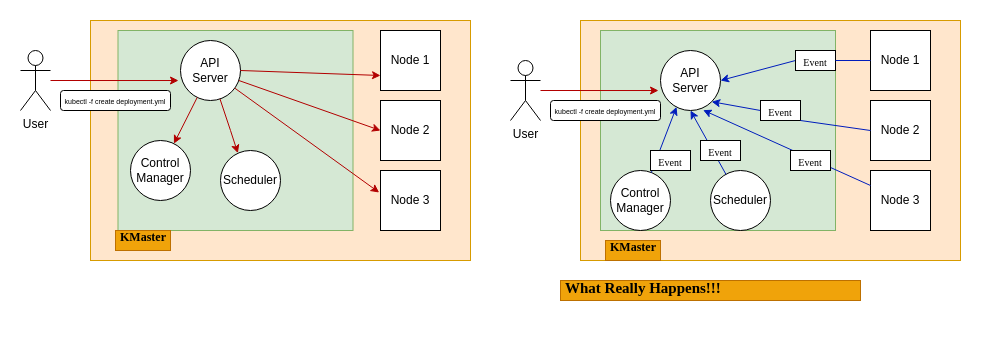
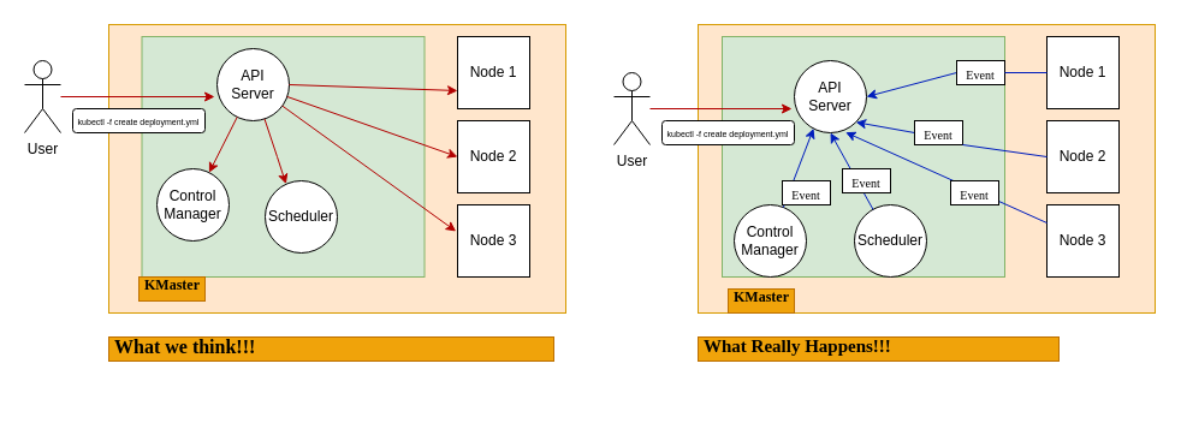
  <mxCell id="0" />
  <mxCell id="1" parent="0" />
  <mxCell id="2" value="" style="rounded=0;whiteSpace=wrap;html=1;fillColor=#ffe6cc;strokeColor=#d79b00;" vertex="1" parent="1"><mxGeometry x="90" y="20" width="380" height="240" as="geometry" /></mxCell>
  <mxCell id="3" value="&lt;span style=&quot;color: rgba(0, 0, 0, 0); font-family: monospace; font-size: 0px; text-align: start;&quot;&gt;%3CmxGraphModel%3E%3Croot%3E%3CmxCell%20id%3D%220%22%2F%3E%3CmxCell%20id%3D%221%22%20parent%3D%220%22%2F%3E%3CmxCell%20id%3D%222%22%20value%3D%22%22%20style%3D%22endArrow%3Dclassic%3Bhtml%3D1%3Brounded%3D0%3BfontFamily%3DTimes%20New%20Roman%3BfontSize%3D15%3B%22%20edge%3D%221%22%20parent%3D%221%22%3E%3CmxGeometry%20width%3D%2250%22%20height%3D%2250%22%20relative%3D%221%22%20as%3D%22geometry%22%3E%3CmxPoint%20x%3D%22600%22%20y%3D%22260.741%22%20as%3D%22sourcePoint%22%2F%3E%3CmxPoint%20x%3D%22600%22%20y%3D%22279.259%22%20as%3D%22targetPoint%22%2F%3E%3CArray%20as%3D%22points%22%3E%3CmxPoint%20x%3D%22530%22%20y%3D%22290%22%2F%3E%3C%2FArray%3E%3C%2FmxGeometry%3E%3C%2FmxCell%3E%3C%2Froot%3E%3C%2FmxGraphModel%3E&lt;/span&gt;" style="rounded=0;whiteSpace=wrap;html=1;fillColor=#d5e8d4;strokeColor=#82b366;" vertex="1" parent="1"><mxGeometry x="117.5" y="30" width="235" height="200" as="geometry" /></mxCell>
  <mxCell id="4" value="API Server" style="ellipse;whiteSpace=wrap;html=1;aspect=fixed;" vertex="1" parent="1"><mxGeometry x="180" y="40" width="60" height="60" as="geometry" /></mxCell>
  <mxCell id="5" value="Control Manager" style="ellipse;whiteSpace=wrap;html=1;aspect=fixed;" vertex="1" parent="1"><mxGeometry x="130" y="140" width="60" height="60" as="geometry" /></mxCell>
  <mxCell id="6" value="Scheduler" style="ellipse;whiteSpace=wrap;html=1;aspect=fixed;" vertex="1" parent="1"><mxGeometry x="220" y="150" width="60" height="60" as="geometry" /></mxCell>
  <mxCell id="7" value="User" style="shape=umlActor;verticalLabelPosition=bottom;verticalAlign=top;html=1;outlineConnect=0;" vertex="1" parent="1"><mxGeometry x="20" y="50" width="30" height="60" as="geometry" /></mxCell>
  <mxCell id="8" value="&lt;font style=&quot;font-size: 7px;&quot;&gt;kubectl -f create deployment.yml&lt;/font&gt;" style="rounded=1;whiteSpace=wrap;html=1;" vertex="1" parent="1"><mxGeometry x="60" y="90" width="110" height="20" as="geometry" /></mxCell>
  <mxCell id="9" value="Node 1" style="rounded=0;whiteSpace=wrap;html=1;" vertex="1" parent="1"><mxGeometry x="380" y="30" width="60" height="60" as="geometry" /></mxCell>
  <mxCell id="10" value="Node 2" style="rounded=0;whiteSpace=wrap;html=1;" vertex="1" parent="1"><mxGeometry x="380" y="100" width="60" height="60" as="geometry" /></mxCell>
  <mxCell id="11" value="Node 3" style="rounded=0;whiteSpace=wrap;html=1;" vertex="1" parent="1"><mxGeometry x="380" y="170" width="60" height="60" as="geometry" /></mxCell>
  <mxCell id="12" value="" style="endArrow=classic;html=1;rounded=0;entryX=0;entryY=0.75;entryDx=0;entryDy=0;exitX=1;exitY=0.5;exitDx=0;exitDy=0;fillColor=#e51400;strokeColor=#B20000;" edge="1" parent="1" source="4" target="9"><mxGeometry width="50" height="50" relative="1" as="geometry"><mxPoint x="370" y="150" as="sourcePoint" /><mxPoint x="420" y="100" as="targetPoint" /></mxGeometry></mxCell>
  <mxCell id="13" value="" style="endArrow=classic;html=1;rounded=0;entryX=0;entryY=0.5;entryDx=0;entryDy=0;fillColor=#e51400;strokeColor=#B20000;" edge="1" parent="1" source="4" target="10"><mxGeometry width="50" height="50" relative="1" as="geometry"><mxPoint x="370" y="150" as="sourcePoint" /><mxPoint x="420" y="100" as="targetPoint" /></mxGeometry></mxCell>
  <mxCell id="14" value="" style="endArrow=classic;html=1;rounded=0;entryX=-0.022;entryY=0.367;entryDx=0;entryDy=0;entryPerimeter=0;fillColor=#e51400;strokeColor=#B20000;" edge="1" parent="1" source="4" target="11"><mxGeometry width="50" height="50" relative="1" as="geometry"><mxPoint x="370" y="150" as="sourcePoint" /><mxPoint x="420" y="100" as="targetPoint" /></mxGeometry></mxCell>
  <mxCell id="15" value="&lt;h1&gt;&lt;br&gt;&lt;/h1&gt;" style="text;html=1;strokeColor=none;fillColor=none;align=center;verticalAlign=middle;whiteSpace=wrap;rounded=0;" vertex="1" parent="1"><mxGeometry x="100" y="300" width="100" height="30" as="geometry" /></mxCell>
  <mxCell id="16" value="" style="endArrow=classic;html=1;rounded=0;fontFamily=Times New Roman;fontSize=15;entryX=0.289;entryY=0.044;entryDx=0;entryDy=0;entryPerimeter=0;fillColor=#e51400;strokeColor=#B20000;" edge="1" parent="1" source="4" target="6"><mxGeometry width="50" height="50" relative="1" as="geometry"><mxPoint x="270" y="350" as="sourcePoint" /><mxPoint x="320" y="300" as="targetPoint" /><Array as="points"><mxPoint x="230" y="130" /></Array></mxGeometry></mxCell>
  <mxCell id="17" value="" style="endArrow=classic;html=1;rounded=0;fontFamily=Times New Roman;fontSize=15;fillColor=#e51400;strokeColor=#B20000;" edge="1" parent="1" source="4" target="5"><mxGeometry width="50" height="50" relative="1" as="geometry"><mxPoint x="130" y="120" as="sourcePoint" /><mxPoint x="180" y="70" as="targetPoint" /></mxGeometry></mxCell>
  <mxCell id="18" value="" style="endArrow=classic;html=1;rounded=0;fontFamily=Times New Roman;fontSize=15;entryX=-0.033;entryY=0.667;entryDx=0;entryDy=0;entryPerimeter=0;fillColor=#e51400;strokeColor=#B20000;" edge="1" parent="1" source="7" target="4"><mxGeometry width="50" height="50" relative="1" as="geometry"><mxPoint x="40" y="95" as="sourcePoint" /><mxPoint x="90" y="45" as="targetPoint" /></mxGeometry></mxCell>
+ <mxCell id="19" value="&lt;h1&gt;&lt;font style=&quot;font-size: 16px;&quot;&gt;What we think!!!&lt;/font&gt;&lt;/h1&gt;" style="text;html=1;strokeColor=#BD7000;fillColor=#f0a30a;spacing=5;spacingTop=-20;whiteSpace=wrap;overflow=hidden;rounded=0;fontFamily=Times New Roman;fontSize=7;fontColor=#000000;" vertex="1" parent="1"><mxGeometry x="90" y="280" width="370" height="20" as="geometry" /></mxCell>
  <mxCell id="20" value="" style="rounded=0;whiteSpace=wrap;html=1;fillColor=#ffe6cc;strokeColor=#d79b00;" vertex="1" parent="1"><mxGeometry x="580" y="20" width="380" height="240" as="geometry" /></mxCell>
  <mxCell id="21" value="&lt;span style=&quot;color: rgba(0, 0, 0, 0); font-family: monospace; font-size: 0px; text-align: start;&quot;&gt;%3CmxGraphModel%3E%3Croot%3E%3CmxCell%20id%3D%220%22%2F%3E%3CmxCell%20id%3D%221%22%20parent%3D%220%22%2F%3E%3CmxCell%20id%3D%222%22%20value%3D%22%22%20style%3D%22endArrow%3Dclassic%3Bhtml%3D1%3Brounded%3D0%3BfontFamily%3DTimes%20New%20Roman%3BfontSize%3D15%3B%22%20edge%3D%221%22%20parent%3D%221%22%3E%3CmxGeometry%20width%3D%2250%22%20height%3D%2250%22%20relative%3D%221%22%20as%3D%22geometry%22%3E%3CmxPoint%20x%3D%22600%22%20y%3D%22260.741%22%20as%3D%22sourcePoint%22%2F%3E%3CmxPoint%20x%3D%22600%22%20y%3D%22279.259%22%20as%3D%22targetPoint%22%2F%3E%3CArray%20as%3D%22points%22%3E%3CmxPoint%20x%3D%22530%22%20y%3D%22290%22%2F%3E%3C%2FArray%3E%3C%2FmxGeometry%3E%3C%2FmxCell%3E%3C%2Froot%3E%3C%2FmxGraphModel%3E&lt;/span&gt;" style="rounded=0;whiteSpace=wrap;html=1;fillColor=#d5e8d4;strokeColor=#82b366;" vertex="1" parent="1"><mxGeometry x="600" y="30" width="235" height="200" as="geometry" /></mxCell>
  <mxCell id="22" value="API Server" style="ellipse;whiteSpace=wrap;html=1;aspect=fixed;" vertex="1" parent="1"><mxGeometry x="660" y="50" width="60" height="60" as="geometry" /></mxCell>
  <mxCell id="23" value="Control Manager" style="ellipse;whiteSpace=wrap;html=1;aspect=fixed;" vertex="1" parent="1"><mxGeometry x="610" y="170" width="60" height="60" as="geometry" /></mxCell>
  <mxCell id="24" value="Scheduler" style="ellipse;whiteSpace=wrap;html=1;aspect=fixed;" vertex="1" parent="1"><mxGeometry x="710" y="170" width="60" height="60" as="geometry" /></mxCell>
  <mxCell id="25" value="User" style="shape=umlActor;verticalLabelPosition=bottom;verticalAlign=top;html=1;outlineConnect=0;" vertex="1" parent="1"><mxGeometry x="510" y="60" width="30" height="60" as="geometry" /></mxCell>
  <mxCell id="26" value="&lt;font style=&quot;font-size: 7px;&quot;&gt;kubectl -f create deployment.yml&lt;/font&gt;" style="rounded=1;whiteSpace=wrap;html=1;" vertex="1" parent="1"><mxGeometry x="550" y="100" width="110" height="20" as="geometry" /></mxCell>
  <mxCell id="27" value="Node 1" style="rounded=0;whiteSpace=wrap;html=1;" vertex="1" parent="1"><mxGeometry x="870" y="30" width="60" height="60" as="geometry" /></mxCell>
  <mxCell id="28" value="Node 2" style="rounded=0;whiteSpace=wrap;html=1;" vertex="1" parent="1"><mxGeometry x="870" y="100" width="60" height="60" as="geometry" /></mxCell>
  <mxCell id="29" value="Node 3" style="rounded=0;whiteSpace=wrap;html=1;" vertex="1" parent="1"><mxGeometry x="870" y="170" width="60" height="60" as="geometry" /></mxCell>
  <mxCell id="30" value="&lt;h1&gt;&lt;br&gt;&lt;/h1&gt;" style="text;html=1;strokeColor=none;fillColor=none;align=center;verticalAlign=middle;whiteSpace=wrap;rounded=0;" vertex="1" parent="1"><mxGeometry x="590" y="310" width="100" height="30" as="geometry" /></mxCell>
  <mxCell id="31" value="" style="endArrow=classic;html=1;rounded=0;fontFamily=Times New Roman;fontSize=15;entryX=-0.033;entryY=0.667;entryDx=0;entryDy=0;entryPerimeter=0;fillColor=#e51400;strokeColor=#B20000;" edge="1" parent="1" source="25" target="22"><mxGeometry width="50" height="50" relative="1" as="geometry"><mxPoint x="530" y="105" as="sourcePoint" /><mxPoint x="580" y="55" as="targetPoint" /></mxGeometry></mxCell>
- <mxCell id="32" value="&lt;h1 style=&quot;&quot;&gt;&lt;font style=&quot;font-size: 15px;&quot;&gt;What Really Happens!!!&lt;/font&gt;&lt;/h1&gt;" style="text;html=1;strokeColor=#BD7000;fillColor=#f0a30a;spacing=5;spacingTop=-20;whiteSpace=wrap;overflow=hidden;rounded=0;fontFamily=Times New Roman;fontSize=7;fontColor=#000000;" vertex="1" parent="1"><mxGeometry x="560" y="280" width="300" height="20" as="geometry" /></mxCell>
+ <mxCell id="32" value="&lt;h1 style=&quot;&quot;&gt;&lt;font style=&quot;font-size: 15px;&quot;&gt;What Really Happens!!!&lt;/font&gt;&lt;/h1&gt;" style="text;html=1;strokeColor=#BD7000;fillColor=#f0a30a;spacing=5;spacingTop=-20;whiteSpace=wrap;overflow=hidden;rounded=0;fontFamily=Times New Roman;fontSize=7;fontColor=#000000;" vertex="1" parent="1"><mxGeometry x="580" y="280" width="300" height="20" as="geometry" /></mxCell>
  <mxCell id="33" value="" style="endArrow=classic;html=1;rounded=0;fontFamily=Times New Roman;fontSize=18;fontColor=#000000;entryX=1;entryY=0.5;entryDx=0;entryDy=0;exitX=0;exitY=0.5;exitDx=0;exitDy=0;fillColor=#0050ef;strokeColor=#001DBC;startArrow=none;" edge="1" parent="1" source="41" target="22"><mxGeometry width="50" height="50" relative="1" as="geometry"><mxPoint x="767" y="125" as="sourcePoint" /><mxPoint x="817" y="75" as="targetPoint" /></mxGeometry></mxCell>
  <mxCell id="34" value="" style="endArrow=classic;html=1;rounded=0;fontFamily=Times New Roman;fontSize=18;fontColor=#000000;entryX=1;entryY=1;entryDx=0;entryDy=0;exitX=0;exitY=0.5;exitDx=0;exitDy=0;fillColor=#0050ef;strokeColor=#001DBC;startArrow=none;" edge="1" parent="1" source="39" target="22"><mxGeometry width="50" height="50" relative="1" as="geometry"><mxPoint x="750" y="155" as="sourcePoint" /><mxPoint x="800" y="105" as="targetPoint" /></mxGeometry></mxCell>
  <mxCell id="35" value="" style="endArrow=classic;html=1;rounded=0;fontFamily=Times New Roman;fontSize=18;fontColor=#000000;exitX=0;exitY=0.25;exitDx=0;exitDy=0;entryX=0.711;entryY=0.994;entryDx=0;entryDy=0;entryPerimeter=0;fillColor=#0050ef;strokeColor=#001DBC;" edge="1" parent="1" source="29" target="22"><mxGeometry width="50" height="50" relative="1" as="geometry"><mxPoint x="810" y="215" as="sourcePoint" /><mxPoint x="860" y="165" as="targetPoint" /></mxGeometry></mxCell>
  <mxCell id="36" value="" style="endArrow=classic;html=1;rounded=0;fontFamily=Times New Roman;fontSize=18;fontColor=#000000;entryX=0.5;entryY=1;entryDx=0;entryDy=0;fillColor=#0050ef;strokeColor=#001DBC;" edge="1" parent="1" source="24" target="22"><mxGeometry width="50" height="50" relative="1" as="geometry"><mxPoint x="650" y="250" as="sourcePoint" /><mxPoint x="700" y="200" as="targetPoint" /></mxGeometry></mxCell>
  <mxCell id="37" value="" style="endArrow=classic;html=1;rounded=0;fontFamily=Times New Roman;fontSize=18;fontColor=#000000;entryX=0.267;entryY=0.939;entryDx=0;entryDy=0;entryPerimeter=0;fillColor=#0050ef;strokeColor=#001DBC;" edge="1" parent="1" source="23" target="22"><mxGeometry width="50" height="50" relative="1" as="geometry"><mxPoint x="650" y="250" as="sourcePoint" /><mxPoint x="700" y="200" as="targetPoint" /></mxGeometry></mxCell>
  <mxCell id="38" value="&lt;font style=&quot;font-size: 10px;&quot;&gt;Event&lt;/font&gt;" style="rounded=0;whiteSpace=wrap;html=1;fontFamily=Times New Roman;fontSize=18;fontColor=#000000;" vertex="1" parent="1"><mxGeometry x="790" y="150" width="40" height="20" as="geometry" /></mxCell>
  <mxCell id="39" value="&lt;font style=&quot;font-size: 10px;&quot;&gt;Event&lt;/font&gt;" style="rounded=0;whiteSpace=wrap;html=1;fontFamily=Times New Roman;fontSize=18;fontColor=#000000;" vertex="1" parent="1"><mxGeometry x="760" y="100" width="40" height="20" as="geometry" /></mxCell>
  <mxCell id="40" value="" style="endArrow=none;html=1;rounded=0;fontFamily=Times New Roman;fontSize=18;fontColor=#000000;entryX=1;entryY=1;entryDx=0;entryDy=0;exitX=0;exitY=0.5;exitDx=0;exitDy=0;fillColor=#0050ef;strokeColor=#001DBC;" edge="1" parent="1" source="28" target="39"><mxGeometry width="50" height="50" relative="1" as="geometry"><mxPoint x="870" y="130" as="sourcePoint" /><mxPoint x="711.213" y="101.213" as="targetPoint" /></mxGeometry></mxCell>
  <mxCell id="41" value="&lt;font style=&quot;font-size: 10px;&quot;&gt;Event&lt;/font&gt;" style="rounded=0;whiteSpace=wrap;html=1;fontFamily=Times New Roman;fontSize=18;fontColor=#000000;" vertex="1" parent="1"><mxGeometry x="795" y="50" width="40" height="20" as="geometry" /></mxCell>
  <mxCell id="42" value="" style="endArrow=none;html=1;rounded=0;fontFamily=Times New Roman;fontSize=18;fontColor=#000000;entryX=1;entryY=0.5;entryDx=0;entryDy=0;exitX=0;exitY=0.5;exitDx=0;exitDy=0;fillColor=#0050ef;strokeColor=#001DBC;" edge="1" parent="1" source="27" target="41"><mxGeometry width="50" height="50" relative="1" as="geometry"><mxPoint x="870" y="60" as="sourcePoint" /><mxPoint x="720" y="80" as="targetPoint" /></mxGeometry></mxCell>
  <mxCell id="43" value="&lt;font style=&quot;font-size: 10px;&quot;&gt;Event&lt;/font&gt;" style="rounded=0;whiteSpace=wrap;html=1;fontFamily=Times New Roman;fontSize=18;fontColor=#000000;" vertex="1" parent="1"><mxGeometry x="700" y="140" width="40" height="20" as="geometry" /></mxCell>
  <mxCell id="44" value="&lt;font style=&quot;font-size: 10px;&quot;&gt;Event&lt;/font&gt;" style="rounded=0;whiteSpace=wrap;html=1;fontFamily=Times New Roman;fontSize=18;fontColor=#000000;" vertex="1" parent="1"><mxGeometry x="650" y="150" width="40" height="20" as="geometry" /></mxCell>
  <mxCell id="45" value="&lt;h1&gt;&lt;font style=&quot;font-size: 12px;&quot;&gt;KMaster&lt;/font&gt;&lt;/h1&gt;" style="text;html=1;strokeColor=#BD7000;fillColor=#f0a30a;spacing=5;spacingTop=-20;whiteSpace=wrap;overflow=hidden;rounded=0;fontFamily=Times New Roman;fontSize=7;fontColor=#000000;" vertex="1" parent="1"><mxGeometry x="115" y="230" width="55" height="20" as="geometry" /></mxCell>
  <mxCell id="46" value="&lt;h1&gt;&lt;font style=&quot;font-size: 12px;&quot;&gt;KMaster&lt;/font&gt;&lt;/h1&gt;" style="text;html=1;strokeColor=#BD7000;fillColor=#f0a30a;spacing=5;spacingTop=-20;whiteSpace=wrap;overflow=hidden;rounded=0;fontFamily=Times New Roman;fontSize=7;fontColor=#000000;" vertex="1" parent="1"><mxGeometry x="605" y="240" width="55" height="20" as="geometry" /></mxCell>
